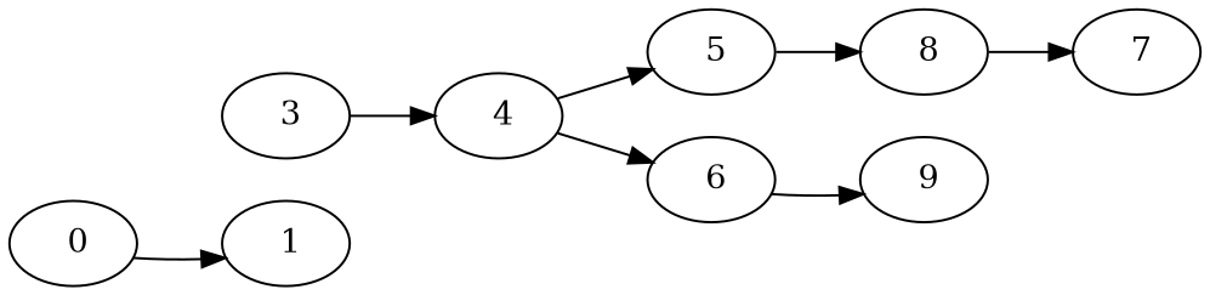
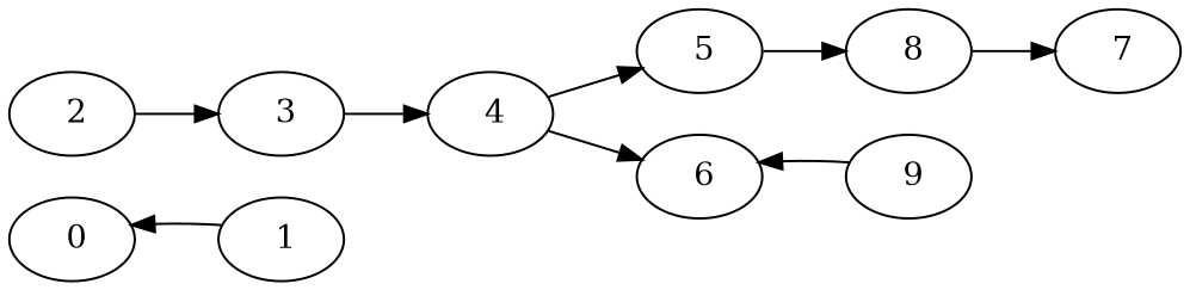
  digraph {
    rankdir=LR
    " 0"
    " 1"
+   " 2"
    " 3"
    " 4"
    " 5"
    " 6"
    " 8"
    " 9"
    " 7"
-   " 0" -> " 1"
+   " 1" -> " 0"
+   " 2" -> " 3"
    " 3" -> " 4"
    " 4" -> " 5"
    " 4" -> " 6"
    " 5" -> " 8"
-   " 6" -> " 9"
+   " 9" -> " 6"
    " 8" -> " 7"
  }
